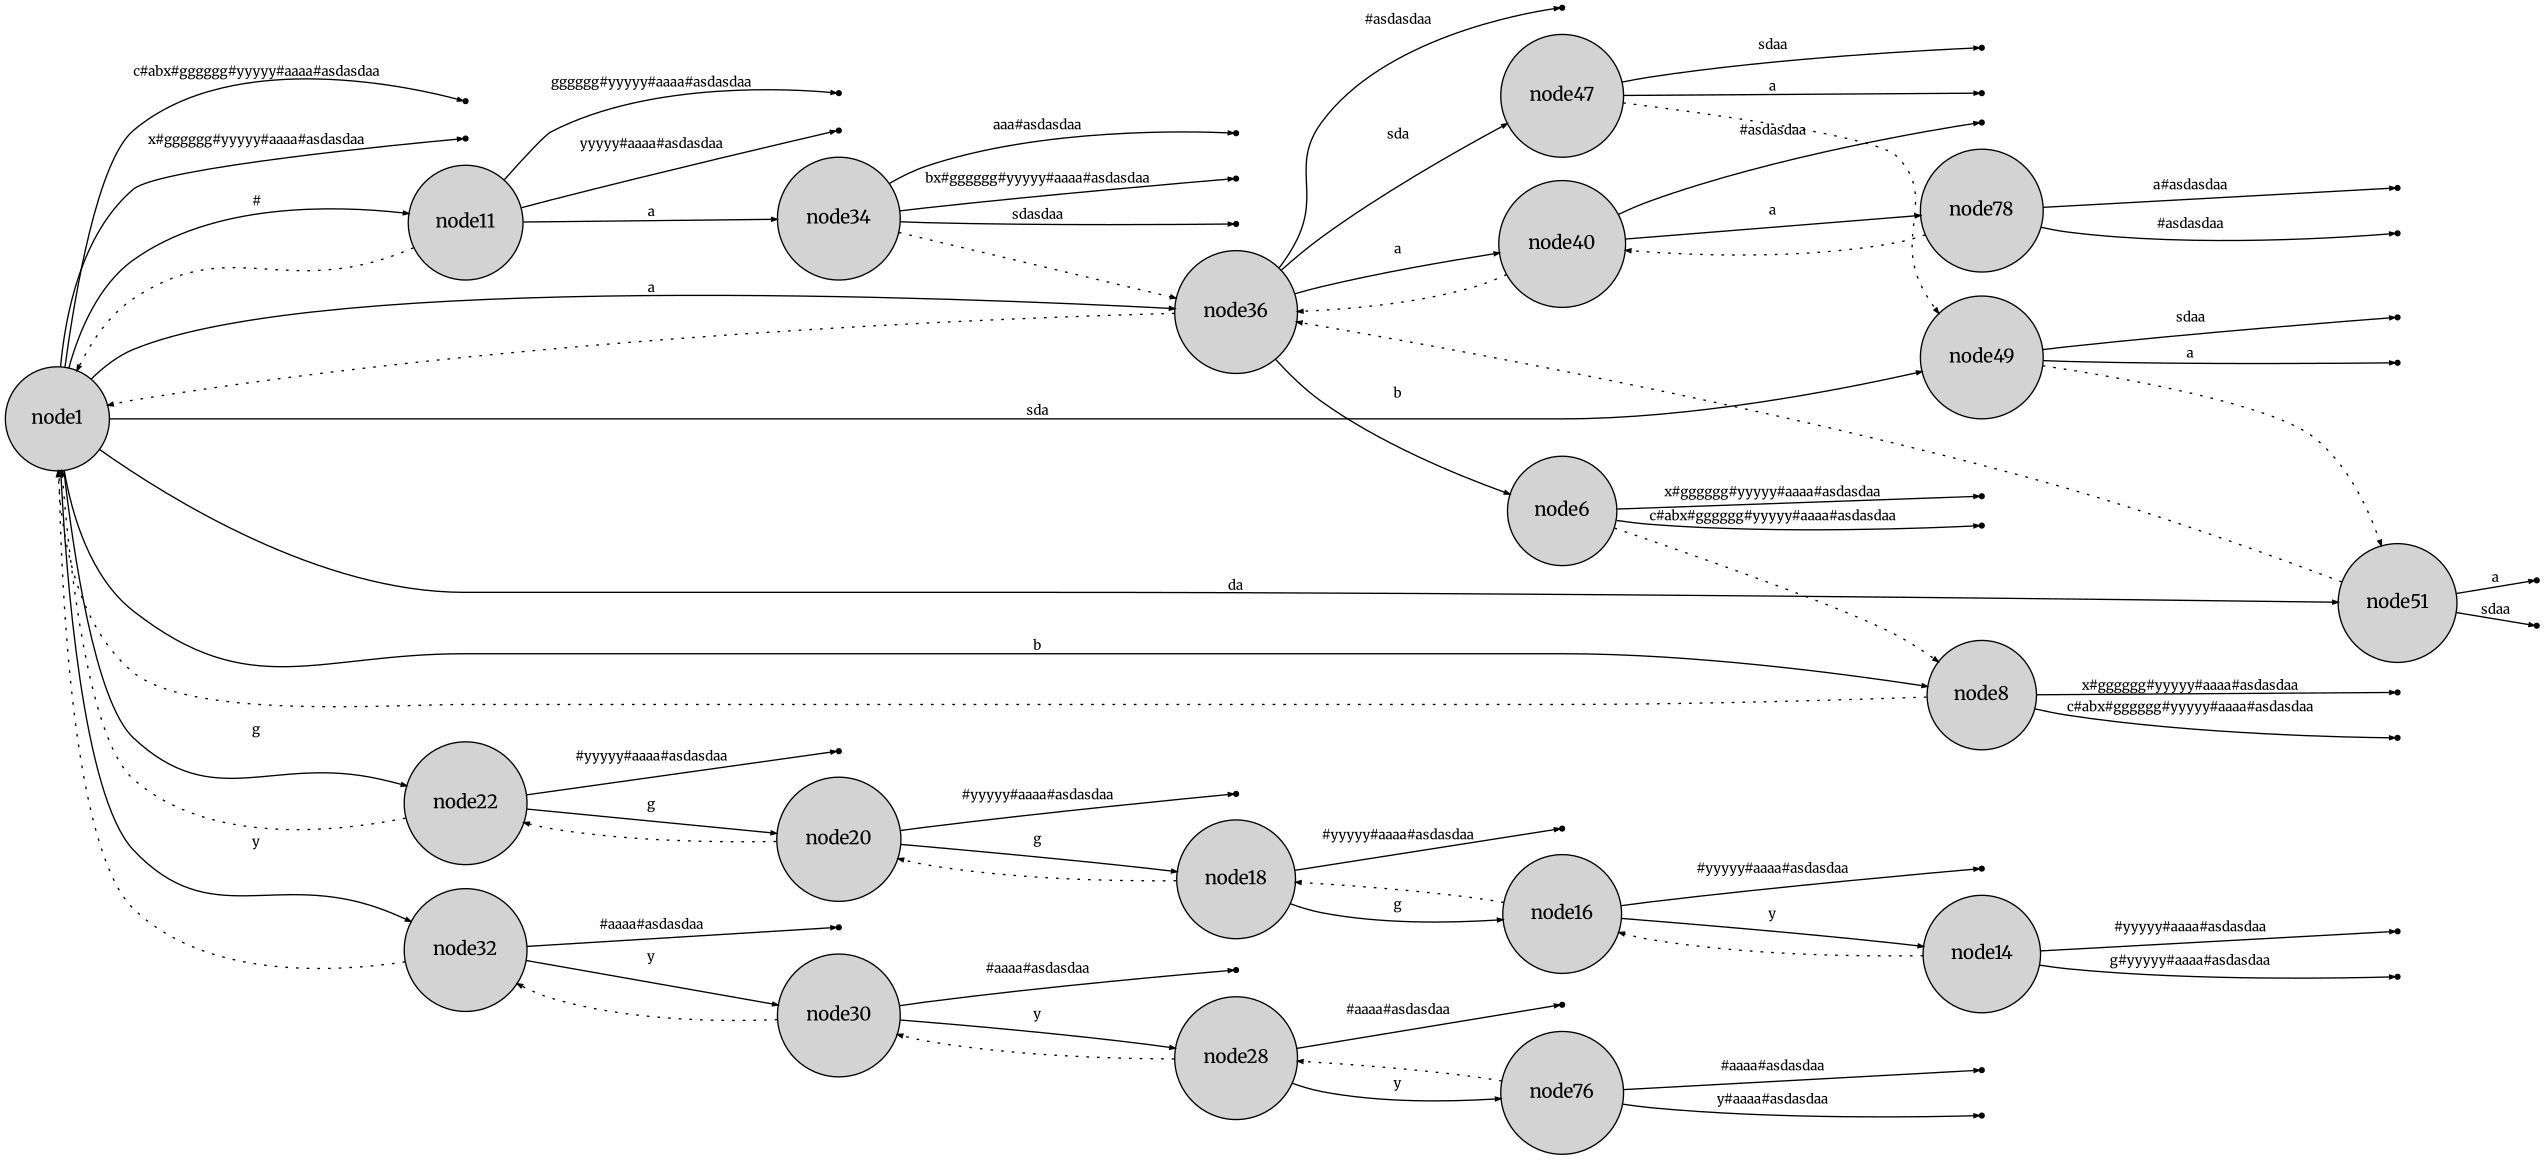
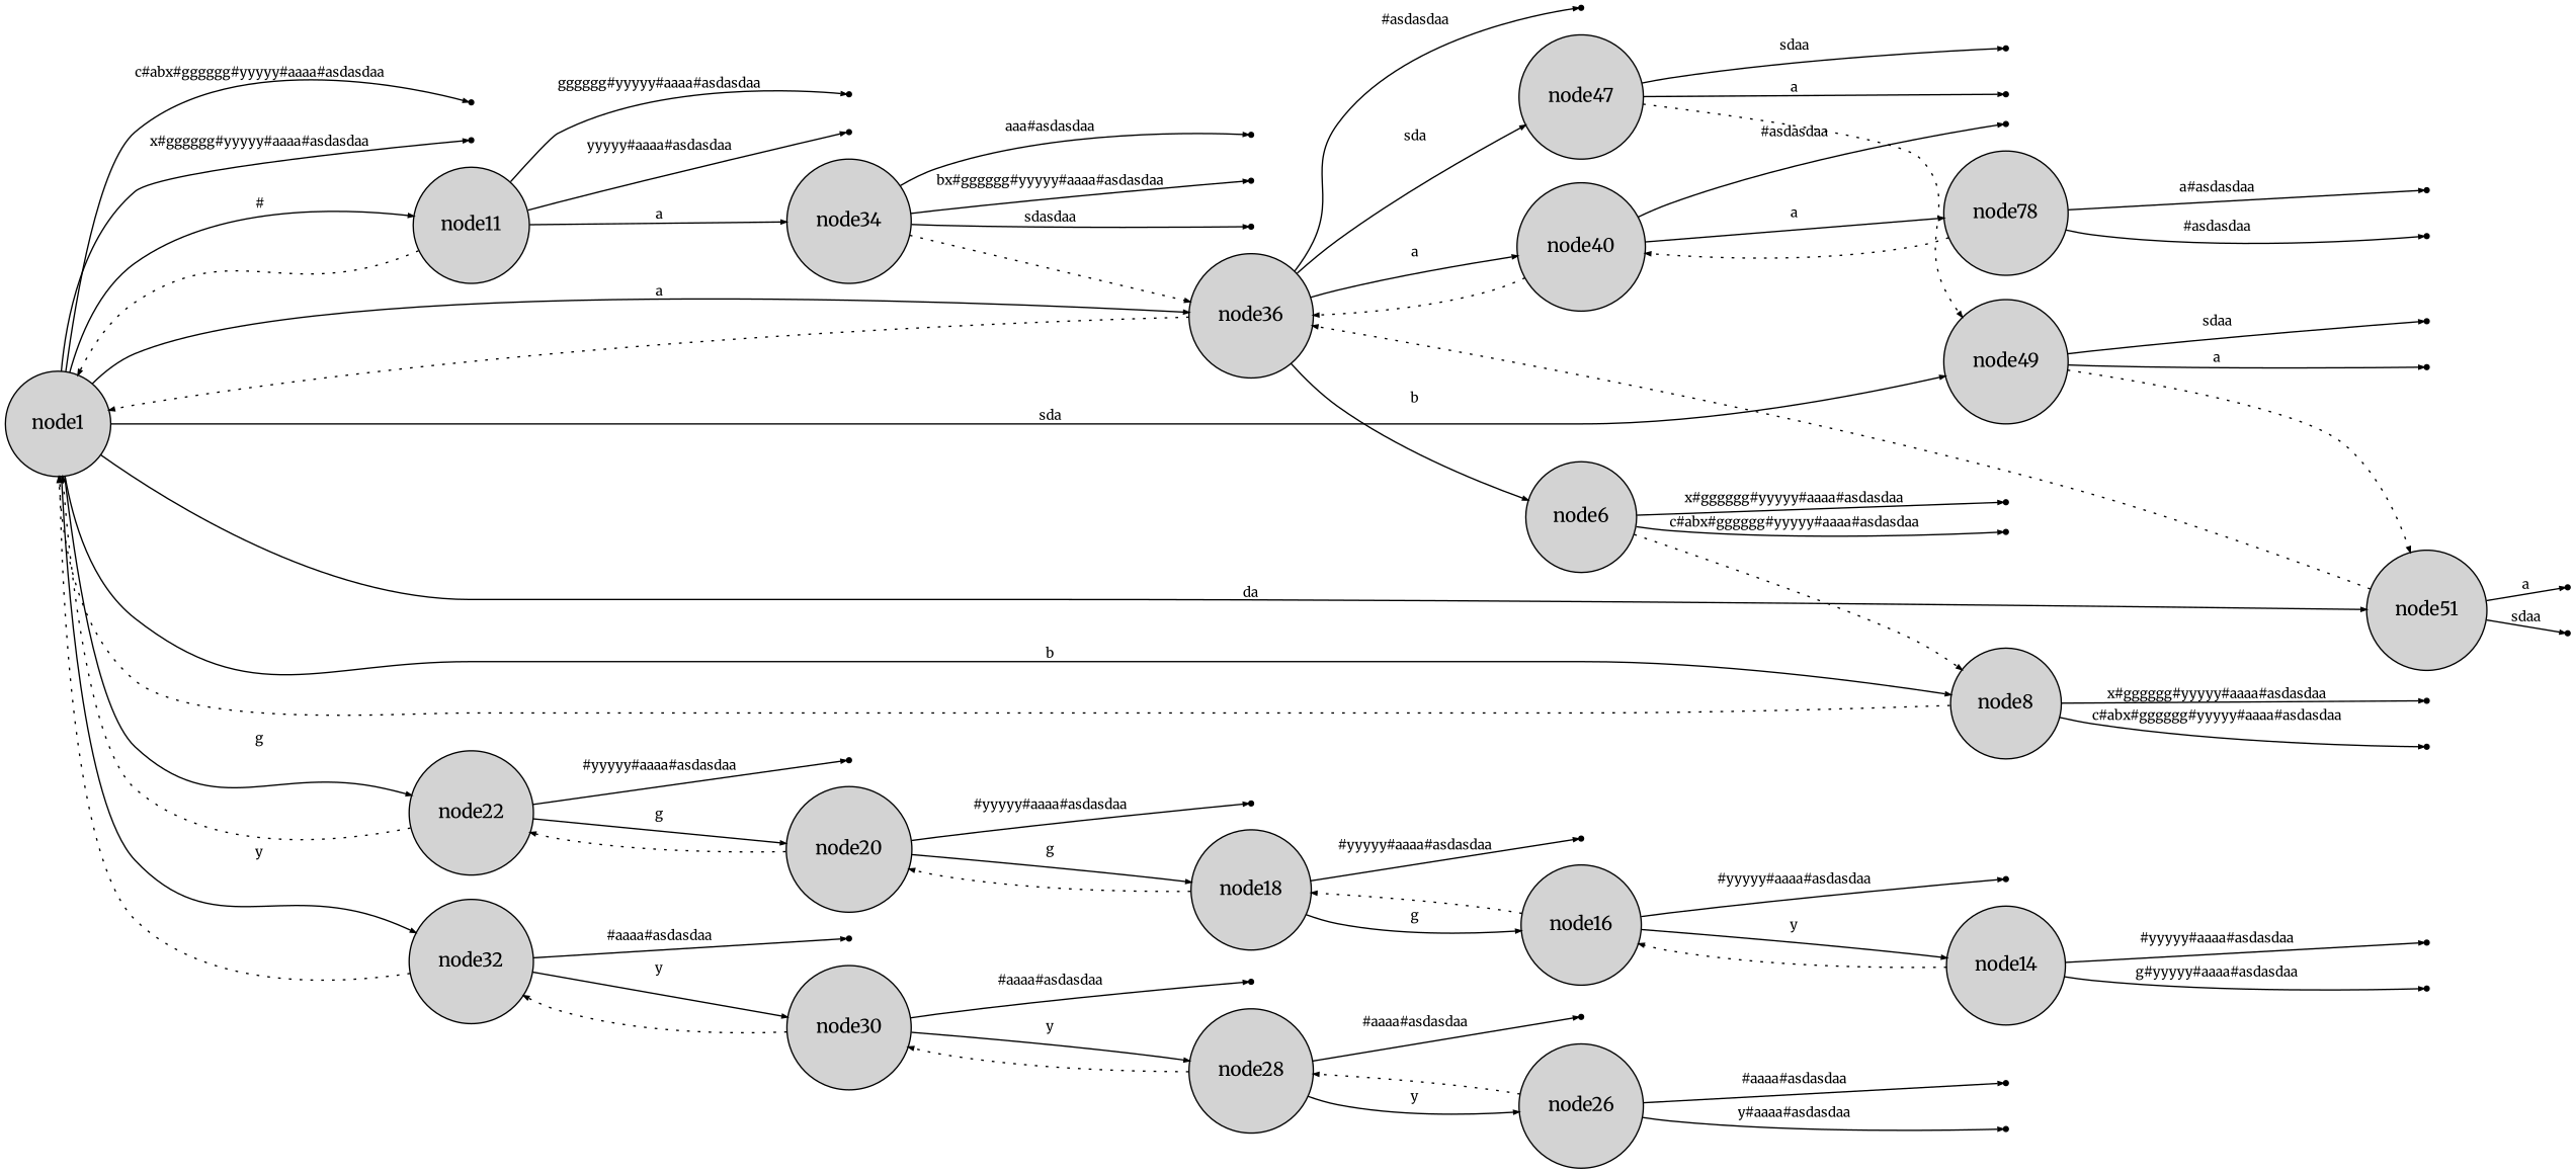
  digraph {
    fontname=Merriweather
    rankdir=LR
    node [fontname=Merriweather shape=point]
    edge [arrowsize=0.4 fontname=Merriweather fontsize=10 weight=3]
    node1 [fillcolor=lightgrey height=.1 shape=circle style=filled width=.1]
    node4
    node10
    node11 [fillcolor=lightgrey height=.07 shape=circle style=filled width=.07]
    node36 [fillcolor=lightgrey height=.07 shape=circle style=filled width=.07]
    node8 [fillcolor=lightgrey height=.07 shape=circle style=filled width=.07]
    node51 [fillcolor=lightgrey height=.07 shape=circle style=filled width=.07]
    node22 [fillcolor=lightgrey height=.07 shape=circle style=filled width=.07]
    node49 [fillcolor=lightgrey height=.07 shape=circle style=filled width=.07]
    node32 [fillcolor=lightgrey height=.07 shape=circle style=filled width=.07]
    node12
    node24
    node34 [fillcolor=lightgrey height=.07 shape=circle style=filled width=.07]
    node42
    node40 [fillcolor=lightgrey height=.07 shape=circle style=filled width=.07]
    node6 [fillcolor=lightgrey height=.07 shape=circle style=filled width=.07]
    node47 [fillcolor=lightgrey height=.07 shape=circle style=filled width=.07]
    node3
    node9
    node52
    node46
    node23
    node20 [fillcolor=lightgrey height=.07 shape=circle style=filled width=.07]
    node50
    node45
    node33
    node30 [fillcolor=lightgrey height=.07 shape=circle style=filled width=.07]
    node35
    node5
    node43
    node41
    n32 [fillcolor=lightgrey height=.07 label=node78 shape=circle style=filled width=.07]
    node2
    node7
    node48
    node44
    node39
    node37
    node21
    node18 [fillcolor=lightgrey height=.07 shape=circle style=filled width=.07]
    node19
    node16 [fillcolor=lightgrey height=.07 shape=circle style=filled width=.07]
    node17
    node14 [fillcolor=lightgrey height=.07 shape=circle style=filled width=.07]
    node15
    node13
    node31
    node28 [fillcolor=lightgrey height=.07 shape=circle style=filled width=.07]
    node29
-   node26 [fillcolor=lightgrey height=.07 shape=circle style=filled width=.07 label=node76]
+   node26 [fillcolor=lightgrey height=.07 shape=circle style=filled width=.07]
    node27
    node25
    node1 -> node4 [label="c#abx#gggggg#yyyyy#aaaa#asdasdaa"]
    node1 -> node10 [label="x#gggggg#yyyyy#aaaa#asdasdaa"]
    node1 -> node11 [label="#"]
    node1 -> node36 [label=a]
    node1 -> node8 [label=b]
    node1 -> node51 [label=da]
    node1 -> node22 [label=g]
    node1 -> node49 [label=sda]
    node1 -> node32 [label=y]
    node11 -> node1 [style=dotted weight=1]
    node11 -> node12 [label="gggggg#yyyyy#aaaa#asdasdaa"]
    node11 -> node24 [label="yyyyy#aaaa#asdasdaa"]
    node11 -> node34 [label=a]
    node36 -> node1 [style=dotted weight=1]
    node36 -> node42 [label="#asdasdaa"]
    node36 -> node40 [label=a]
    node36 -> node6 [label=b]
    node36 -> node47 [label=sda]
    node8 -> node1 [style=dotted weight=1]
    node8 -> node3 [label="c#abx#gggggg#yyyyy#aaaa#asdasdaa"]
    node8 -> node9 [label="x#gggggg#yyyyy#aaaa#asdasdaa"]
    node51 -> node36 [style=dotted weight=1]
    node51 -> node52 [label=a]
    node51 -> node46 [label=sdaa]
    node22 -> node1 [style=dotted weight=1]
    node22 -> node23 [label="#yyyyy#aaaa#asdasdaa"]
    node22 -> node20 [label=g]
    node49 -> node51 [style=dotted weight=1]
    node49 -> node50 [label=a]
    node49 -> node45 [label=sdaa]
    node32 -> node1 [style=dotted weight=1]
    node32 -> node33 [label="#aaaa#asdasdaa"]
    node32 -> node30 [label=y]
    node34 -> node36 [style=dotted weight=1]
    node34 -> node35 [label="aaa#asdasdaa"]
    node34 -> node5 [label="bx#gggggg#yyyyy#aaaa#asdasdaa"]
    node34 -> node43 [label=sdasdaa]
    node40 -> node36 [style=dotted weight=1]
    node40 -> node41 [label="#asdasdaa"]
    node40 -> n32 [label=a]
    node6 -> node8 [style=dotted weight=1]
    node6 -> node2 [label="c#abx#gggggg#yyyyy#aaaa#asdasdaa"]
    node6 -> node7 [label="x#gggggg#yyyyy#aaaa#asdasdaa"]
    node47 -> node49 [style=dotted weight=1]
    node47 -> node48 [label=a]
    node47 -> node44 [label=sdaa]
    node20 -> node22 [style=dotted weight=1]
    node20 -> node21 [label="#yyyyy#aaaa#asdasdaa"]
    node20 -> node18 [label=g]
    node30 -> node32 [style=dotted weight=1]
    node30 -> node31 [label="#aaaa#asdasdaa"]
    node30 -> node28 [label=y]
    n32 -> node40 [style=dotted weight=1]
    n32 -> node39 [label="#asdasdaa"]
    n32 -> node37 [label="a#asdasdaa"]
    node18 -> node20 [style=dotted weight=1]
    node18 -> node19 [label="#yyyyy#aaaa#asdasdaa"]
    node18 -> node16 [label=g]
    node16 -> node18 [style=dotted weight=1]
    node16 -> node17 [label="#yyyyy#aaaa#asdasdaa"]
    node16 -> node14 [label=y]
    node14 -> node16 [style=dotted weight=1]
    node14 -> node15 [label="#yyyyy#aaaa#asdasdaa"]
    node14 -> node13 [label="g#yyyyy#aaaa#asdasdaa"]
    node28 -> node30 [style=dotted weight=1]
    node28 -> node29 [label="#aaaa#asdasdaa"]
    node28 -> node26 [label=y]
    node26 -> node28 [style=dotted weight=1]
    node26 -> node27 [label="#aaaa#asdasdaa"]
    node26 -> node25 [label="y#aaaa#asdasdaa"]
  }
